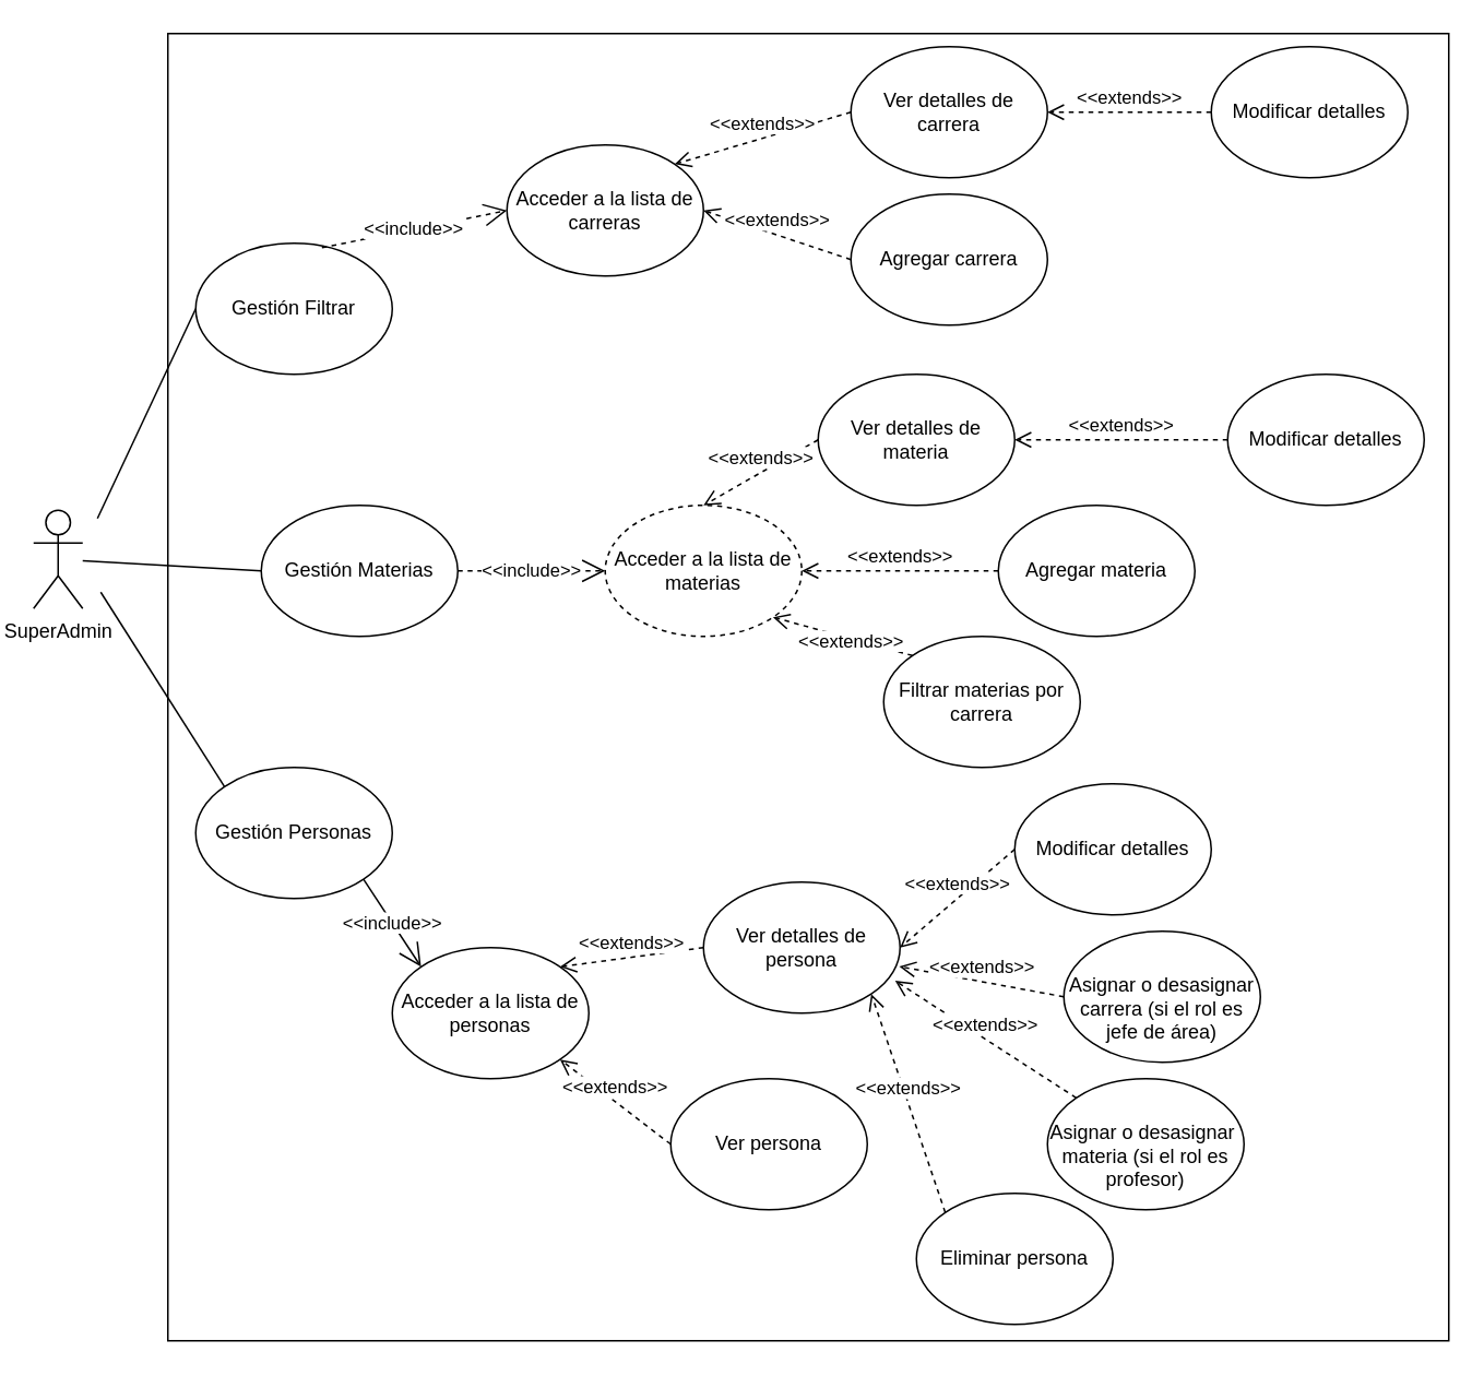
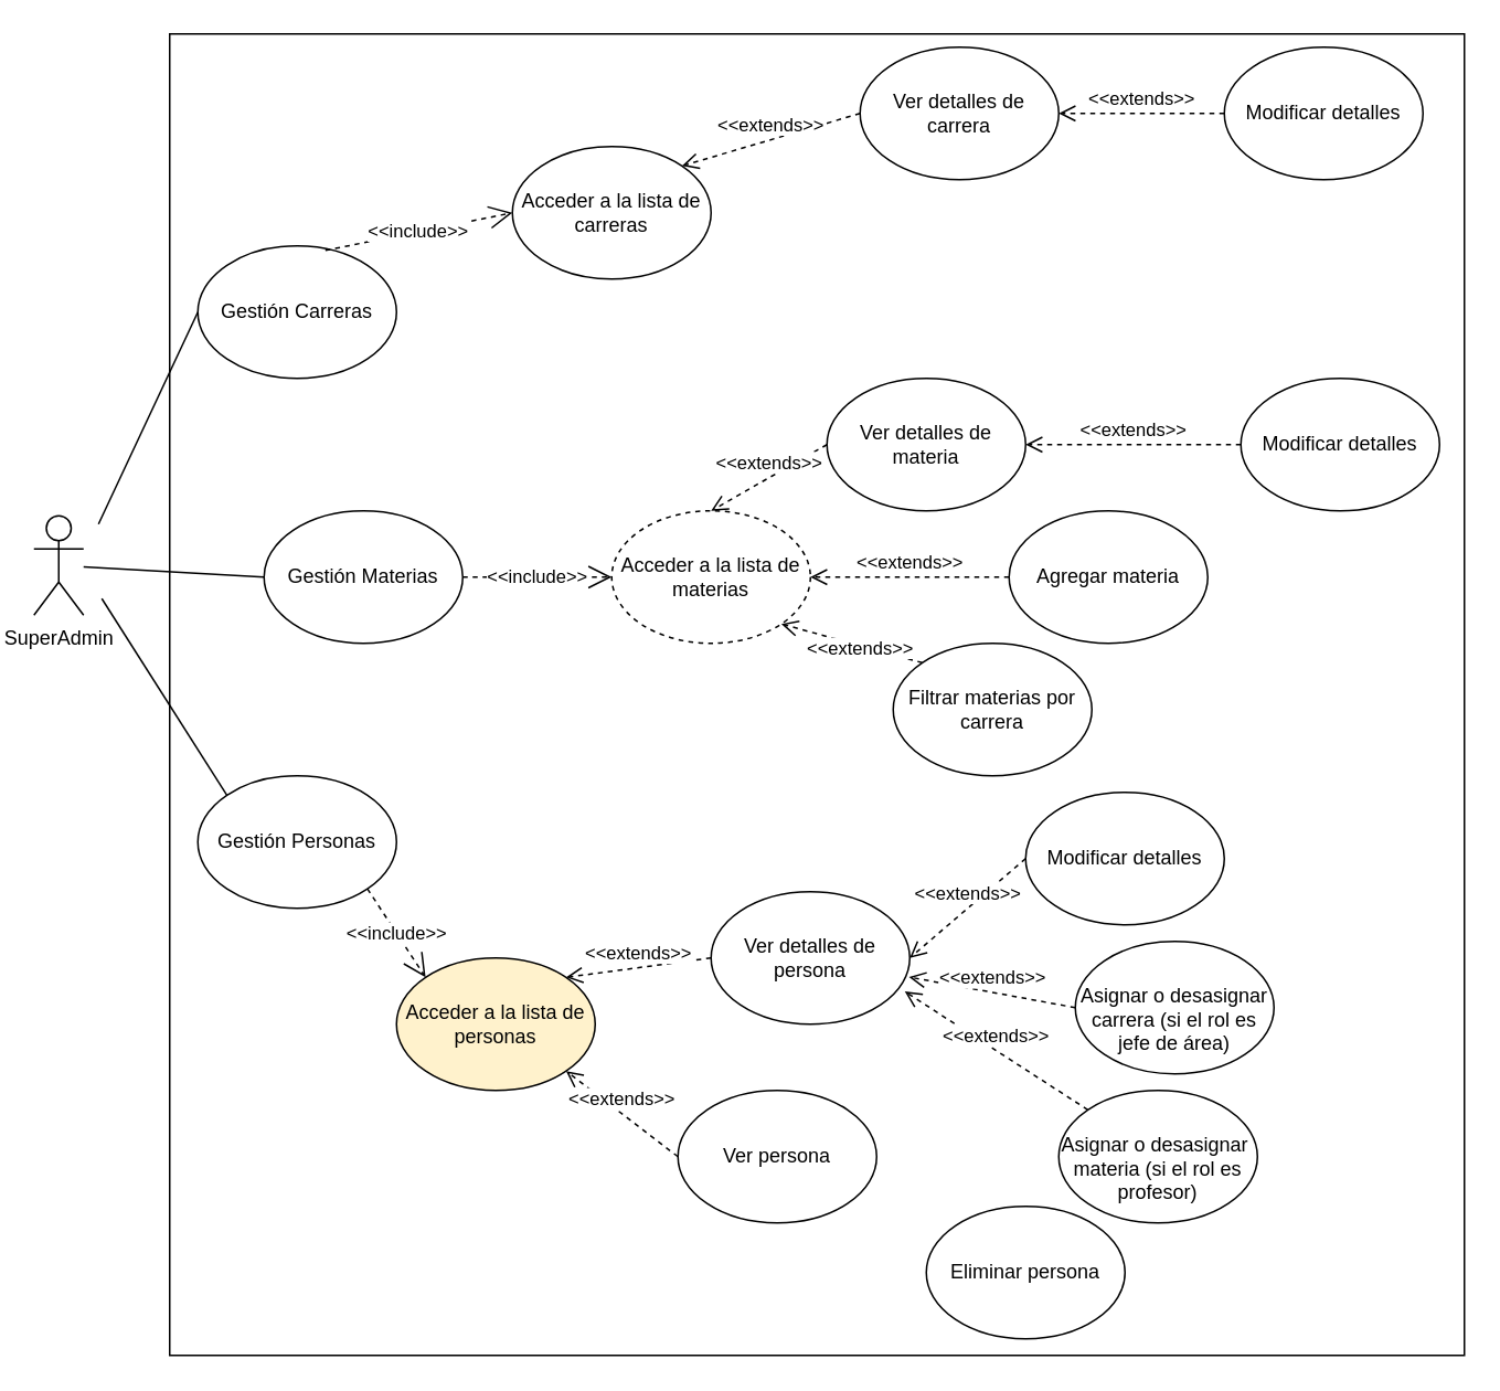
  <mxCell id="0" />
  <mxCell id="1" parent="0" />
  <mxCell id="2" value="" style="whiteSpace=wrap;html=1;" vertex="1" parent="1"><mxGeometry x="102" y="20" width="782" height="798" as="geometry" /></mxCell>
  <mxCell id="3" value="&lt;div&gt;Gestión Personas&lt;/div&gt;" style="ellipse;whiteSpace=wrap;html=1;" parent="1" vertex="1"><mxGeometry x="119" y="468" width="120" height="80" as="geometry" /></mxCell>
  <mxCell id="4" value="Gestión Materias" style="ellipse;whiteSpace=wrap;html=1;" parent="1" vertex="1"><mxGeometry x="159" y="308" width="120" height="80" as="geometry" /></mxCell>
  <mxCell id="5" value="" style="endArrow=none;html=1;rounded=0;entryX=0;entryY=0.5;entryDx=0;entryDy=0;" parent="1" target="4" edge="1" source="6"><mxGeometry width="50" height="50" relative="1" as="geometry"><mxPoint x="219" y="128" as="sourcePoint" /><mxPoint x="594" y="398" as="targetPoint" /><Array as="points" /></mxGeometry></mxCell>
  <mxCell id="6" value="&lt;div&gt;SuperAdmin&lt;/div&gt;" style="shape=umlActor;verticalLabelPosition=bottom;verticalAlign=top;html=1;outlineConnect=0;" vertex="1" parent="1"><mxGeometry x="20" y="311" width="30" height="60" as="geometry" /></mxCell>
  <mxCell id="7" value="" style="endArrow=none;html=1;rounded=0;entryX=0;entryY=0;entryDx=0;entryDy=0;" edge="1" parent="1" target="3"><mxGeometry width="50" height="50" relative="1" as="geometry"><mxPoint x="61" y="361" as="sourcePoint" /><mxPoint x="216.574" y="649.716" as="targetPoint" /></mxGeometry></mxCell>
- <mxCell id="8" value="&lt;div&gt;Gestión Filtrar&lt;/div&gt;" style="ellipse;whiteSpace=wrap;html=1;" vertex="1" parent="1"><mxGeometry x="119" y="148" width="120" height="80" as="geometry" /></mxCell>
+ <mxCell id="8" value="&lt;div&gt;Gestión Carreras&lt;/div&gt;" style="ellipse;whiteSpace=wrap;html=1;" vertex="1" parent="1"><mxGeometry x="119" y="148" width="120" height="80" as="geometry" /></mxCell>
  <mxCell id="9" value="" style="endArrow=none;html=1;rounded=0;entryX=0;entryY=0.5;entryDx=0;entryDy=0;" edge="1" parent="1" target="8"><mxGeometry width="50" height="50" relative="1" as="geometry"><mxPoint x="59" y="316" as="sourcePoint" /><mxPoint x="542" y="150" as="targetPoint" /></mxGeometry></mxCell>
  <mxCell id="10" value="&lt;div&gt;Acceder a la lista de carreras&lt;/div&gt;" style="ellipse;whiteSpace=wrap;html=1;" vertex="1" parent="1"><mxGeometry x="309" y="88" width="120" height="80" as="geometry" /></mxCell>
  <mxCell id="11" value="&amp;lt;&amp;lt;include&amp;gt;&amp;gt;" style="endArrow=open;endSize=12;dashed=1;html=1;rounded=0;exitX=0.642;exitY=0.034;exitDx=0;exitDy=0;entryX=0;entryY=0.5;entryDx=0;entryDy=0;exitPerimeter=0;" edge="1" parent="1" source="8" target="10"><mxGeometry x="-0.005" width="160" relative="1" as="geometry"><mxPoint x="329" y="248" as="sourcePoint" /><mxPoint x="439" y="248" as="targetPoint" /><mxPoint as="offset" /></mxGeometry></mxCell>
  <mxCell id="12" value="Ver detalles de carrera" style="ellipse;whiteSpace=wrap;html=1;" vertex="1" parent="1"><mxGeometry x="519" y="28" width="120" height="80" as="geometry" /></mxCell>
- <mxCell id="13" value="Agregar carrera" style="ellipse;whiteSpace=wrap;html=1;" vertex="1" parent="1"><mxGeometry x="519" y="118" width="120" height="80" as="geometry" /></mxCell>
  <mxCell id="14" value="&lt;div&gt;Modificar detalles&lt;/div&gt;" style="ellipse;whiteSpace=wrap;html=1;" vertex="1" parent="1"><mxGeometry x="739" y="28" width="120" height="80" as="geometry" /></mxCell>
- <mxCell id="15" value="&amp;lt;&amp;lt;extends&amp;gt;&amp;gt;" style="html=1;verticalAlign=bottom;endArrow=open;dashed=1;endSize=8;curved=0;rounded=0;exitX=0;exitY=0.5;exitDx=0;exitDy=0;entryX=1;entryY=0.5;entryDx=0;entryDy=0;" edge="1" parent="1" source="13" target="10"><mxGeometry relative="1" as="geometry"><mxPoint x="549" y="278" as="sourcePoint" /><mxPoint x="439" y="158" as="targetPoint" /></mxGeometry></mxCell>
  <mxCell id="16" value="&amp;lt;&amp;lt;extends&amp;gt;&amp;gt;" style="html=1;verticalAlign=bottom;endArrow=open;dashed=1;endSize=8;curved=0;rounded=0;exitX=0;exitY=0.5;exitDx=0;exitDy=0;entryX=1;entryY=0;entryDx=0;entryDy=0;" edge="1" parent="1" source="12" target="10"><mxGeometry relative="1" as="geometry"><mxPoint x="529" y="138" as="sourcePoint" /><mxPoint x="419" y="18" as="targetPoint" /></mxGeometry></mxCell>
  <mxCell id="17" value="&amp;lt;&amp;lt;extends&amp;gt;&amp;gt;" style="html=1;verticalAlign=bottom;endArrow=open;dashed=1;endSize=8;curved=0;rounded=0;exitX=0;exitY=0.5;exitDx=0;exitDy=0;entryX=1;entryY=0.5;entryDx=0;entryDy=0;" edge="1" parent="1" source="14" target="12"><mxGeometry relative="1" as="geometry"><mxPoint x="749" y="173" as="sourcePoint" /><mxPoint x="639" y="53" as="targetPoint" /></mxGeometry></mxCell>
  <mxCell id="18" value="&lt;div&gt;Acceder a la lista de materias&lt;/div&gt;" style="ellipse;whiteSpace=wrap;html=1;dashed=1;" vertex="1" parent="1"><mxGeometry x="369" y="308" width="120" height="80" as="geometry" /></mxCell>
  <mxCell id="19" value="Ver detalles de materia" style="ellipse;whiteSpace=wrap;html=1;" vertex="1" parent="1"><mxGeometry x="499" y="228" width="120" height="80" as="geometry" /></mxCell>
  <mxCell id="20" value="Agregar materia" style="ellipse;whiteSpace=wrap;html=1;" vertex="1" parent="1"><mxGeometry x="609" y="308" width="120" height="80" as="geometry" /></mxCell>
  <mxCell id="21" value="&lt;div&gt;Modificar detalles&lt;/div&gt;" style="ellipse;whiteSpace=wrap;html=1;" vertex="1" parent="1"><mxGeometry x="749" y="228" width="120" height="80" as="geometry" /></mxCell>
  <mxCell id="22" value="&amp;lt;&amp;lt;extends&amp;gt;&amp;gt;" style="html=1;verticalAlign=bottom;endArrow=open;dashed=1;endSize=8;curved=0;rounded=0;exitX=0;exitY=0.5;exitDx=0;exitDy=0;entryX=1;entryY=0.5;entryDx=0;entryDy=0;" edge="1" parent="1" source="20" target="18"><mxGeometry relative="1" as="geometry"><mxPoint x="584" y="545.5" as="sourcePoint" /><mxPoint x="509" y="360.5" as="targetPoint" /></mxGeometry></mxCell>
  <mxCell id="23" value="&amp;lt;&amp;lt;extends&amp;gt;&amp;gt;" style="html=1;verticalAlign=bottom;endArrow=open;dashed=1;endSize=8;curved=0;rounded=0;exitX=0;exitY=0.5;exitDx=0;exitDy=0;entryX=0.5;entryY=0;entryDx=0;entryDy=0;" edge="1" parent="1" source="19" target="18"><mxGeometry relative="1" as="geometry"><mxPoint x="514" y="393" as="sourcePoint" /><mxPoint x="404" y="273" as="targetPoint" /></mxGeometry></mxCell>
  <mxCell id="24" value="&amp;lt;&amp;lt;extends&amp;gt;&amp;gt;" style="html=1;verticalAlign=bottom;endArrow=open;dashed=1;endSize=8;curved=0;rounded=0;exitX=0;exitY=0.5;exitDx=0;exitDy=0;entryX=1;entryY=0.5;entryDx=0;entryDy=0;" edge="1" parent="1" source="21" target="19"><mxGeometry relative="1" as="geometry"><mxPoint x="784" y="440.5" as="sourcePoint" /><mxPoint x="674" y="320.5" as="targetPoint" /></mxGeometry></mxCell>
  <mxCell id="25" value="&amp;lt;&amp;lt;include&amp;gt;&amp;gt;" style="endArrow=open;endSize=12;dashed=1;html=1;rounded=0;exitX=1;exitY=0.5;exitDx=0;exitDy=0;entryX=0;entryY=0.5;entryDx=0;entryDy=0;" edge="1" parent="1" source="4" target="18"><mxGeometry width="160" relative="1" as="geometry"><mxPoint x="389" y="378" as="sourcePoint" /><mxPoint x="499" y="378" as="targetPoint" /><mxPoint as="offset" /></mxGeometry></mxCell>
  <mxCell id="26" value="Filtrar materias por carrera" style="ellipse;whiteSpace=wrap;html=1;" vertex="1" parent="1"><mxGeometry x="539" y="388" width="120" height="80" as="geometry" /></mxCell>
  <mxCell id="27" value="&amp;lt;&amp;lt;extends&amp;gt;&amp;gt;" style="html=1;verticalAlign=bottom;endArrow=open;dashed=1;endSize=8;curved=0;rounded=0;exitX=0;exitY=0;exitDx=0;exitDy=0;entryX=1;entryY=1;entryDx=0;entryDy=0;" edge="1" parent="1" source="26" target="18"><mxGeometry x="-0.18" y="10" relative="1" as="geometry"><mxPoint x="519" y="558" as="sourcePoint" /><mxPoint x="409" y="438" as="targetPoint" /><mxPoint as="offset" /></mxGeometry></mxCell>
- <mxCell id="28" value="&lt;div&gt;Acceder a la lista de personas&lt;/div&gt;" style="ellipse;whiteSpace=wrap;html=1;" vertex="1" parent="1"><mxGeometry x="239" y="578" width="120" height="80" as="geometry" /></mxCell>
+ <mxCell id="28" value="&lt;div&gt;Acceder a la lista de personas&lt;/div&gt;" style="ellipse;whiteSpace=wrap;html=1;fillColor=#fff2cc;" vertex="1" parent="1"><mxGeometry x="239" y="578" width="120" height="80" as="geometry" /></mxCell>
  <mxCell id="29" value="Ver detalles de persona" style="ellipse;whiteSpace=wrap;html=1;" vertex="1" parent="1"><mxGeometry x="429" y="538" width="120" height="80" as="geometry" /></mxCell>
  <mxCell id="30" value="Ver persona" style="ellipse;whiteSpace=wrap;html=1;" vertex="1" parent="1"><mxGeometry x="409" y="658" width="120" height="80" as="geometry" /></mxCell>
  <mxCell id="31" value="&lt;div&gt;Modificar detalles&lt;/div&gt;" style="ellipse;whiteSpace=wrap;html=1;" vertex="1" parent="1"><mxGeometry x="619" y="478" width="120" height="80" as="geometry" /></mxCell>
  <mxCell id="32" value="&amp;lt;&amp;lt;extends&amp;gt;&amp;gt;" style="html=1;verticalAlign=bottom;endArrow=open;dashed=1;endSize=8;curved=0;rounded=0;exitX=0;exitY=0.5;exitDx=0;exitDy=0;entryX=1;entryY=1;entryDx=0;entryDy=0;" edge="1" parent="1" source="30" target="28"><mxGeometry relative="1" as="geometry"><mxPoint x="454" y="815.5" as="sourcePoint" /><mxPoint x="379" y="630.5" as="targetPoint" /></mxGeometry></mxCell>
  <mxCell id="33" value="&amp;lt;&amp;lt;extends&amp;gt;&amp;gt;" style="html=1;verticalAlign=bottom;endArrow=open;dashed=1;endSize=8;curved=0;rounded=0;exitX=0;exitY=0.5;exitDx=0;exitDy=0;entryX=1;entryY=0;entryDx=0;entryDy=0;" edge="1" parent="1" source="29" target="28"><mxGeometry relative="1" as="geometry"><mxPoint x="384" y="663" as="sourcePoint" /><mxPoint x="274" y="543" as="targetPoint" /></mxGeometry></mxCell>
  <mxCell id="34" value="&amp;lt;&amp;lt;extends&amp;gt;&amp;gt;" style="html=1;verticalAlign=bottom;endArrow=open;dashed=1;endSize=8;curved=0;rounded=0;exitX=0;exitY=0.5;exitDx=0;exitDy=0;entryX=1;entryY=0.5;entryDx=0;entryDy=0;" edge="1" parent="1" source="31" target="29"><mxGeometry relative="1" as="geometry"><mxPoint x="654" y="710.5" as="sourcePoint" /><mxPoint x="544" y="590.5" as="targetPoint" /></mxGeometry></mxCell>
- <mxCell id="35" value="&amp;lt;&amp;lt;include&amp;gt;&amp;gt;" style="endArrow=open;endSize=12;dashed=0;html=1;rounded=0;exitX=1;exitY=1;exitDx=0;exitDy=0;entryX=0;entryY=0;entryDx=0;entryDy=0;" edge="1" parent="1" source="3" target="28"><mxGeometry width="160" relative="1" as="geometry"><mxPoint x="149" y="618" as="sourcePoint" /><mxPoint x="259" y="618" as="targetPoint" /><mxPoint as="offset" /></mxGeometry></mxCell>
+ <mxCell id="35" value="&amp;lt;&amp;lt;include&amp;gt;&amp;gt;" style="endArrow=open;endSize=12;dashed=1;html=1;rounded=0;exitX=1;exitY=1;exitDx=0;exitDy=0;entryX=0;entryY=0;entryDx=0;entryDy=0;" edge="1" parent="1" source="3" target="28"><mxGeometry width="160" relative="1" as="geometry"><mxPoint x="149" y="618" as="sourcePoint" /><mxPoint x="259" y="618" as="targetPoint" /><mxPoint as="offset" /></mxGeometry></mxCell>
  <mxCell id="36" value="&lt;div&gt;&lt;br&gt;&lt;/div&gt;Asignar o desasignar carrera (si el rol es jefe de área)" style="ellipse;whiteSpace=wrap;html=1;" vertex="1" parent="1"><mxGeometry x="649" y="568" width="120" height="80" as="geometry" /></mxCell>
  <mxCell id="37" value="&lt;div&gt;Eliminar persona&lt;/div&gt;" style="ellipse;whiteSpace=wrap;html=1;" vertex="1" parent="1"><mxGeometry x="559" y="728" width="120" height="80" as="geometry" /></mxCell>
  <mxCell id="38" value="&amp;lt;&amp;lt;extends&amp;gt;&amp;gt;" style="html=1;verticalAlign=bottom;endArrow=open;dashed=1;endSize=8;curved=0;rounded=0;exitX=0;exitY=0.5;exitDx=0;exitDy=0;entryX=0.996;entryY=0.644;entryDx=0;entryDy=0;entryPerimeter=0;" edge="1" parent="1" source="36" target="29"><mxGeometry x="-0.002" relative="1" as="geometry"><mxPoint x="669" y="908" as="sourcePoint" /><mxPoint x="559" y="788" as="targetPoint" /><mxPoint as="offset" /></mxGeometry></mxCell>
- <mxCell id="39" value="&amp;lt;&amp;lt;extends&amp;gt;&amp;gt;" style="html=1;verticalAlign=bottom;endArrow=open;dashed=1;endSize=8;curved=0;rounded=0;exitX=0;exitY=0;exitDx=0;exitDy=0;entryX=1;entryY=1;entryDx=0;entryDy=0;" edge="1" parent="1" source="37" target="29"><mxGeometry x="-0.002" relative="1" as="geometry"><mxPoint x="669" y="798" as="sourcePoint" /><mxPoint x="559" y="678" as="targetPoint" /><mxPoint as="offset" /></mxGeometry></mxCell>
  <mxCell id="40" value="&lt;div&gt;&lt;br&gt;&lt;/div&gt;Asignar o desasignar&amp;nbsp; materia (si el rol es profesor)" style="ellipse;whiteSpace=wrap;html=1;" vertex="1" parent="1"><mxGeometry x="639" y="658" width="120" height="80" as="geometry" /></mxCell>
  <mxCell id="41" value="&amp;lt;&amp;lt;extends&amp;gt;&amp;gt;" style="html=1;verticalAlign=bottom;endArrow=open;dashed=1;endSize=8;curved=0;rounded=0;exitX=0;exitY=0;exitDx=0;exitDy=0;entryX=0.975;entryY=0.753;entryDx=0;entryDy=0;entryPerimeter=0;" edge="1" parent="1" source="40" target="29"><mxGeometry x="-0.002" relative="1" as="geometry"><mxPoint x="699" y="778" as="sourcePoint" /><mxPoint x="589" y="658" as="targetPoint" /><mxPoint as="offset" /></mxGeometry></mxCell>
